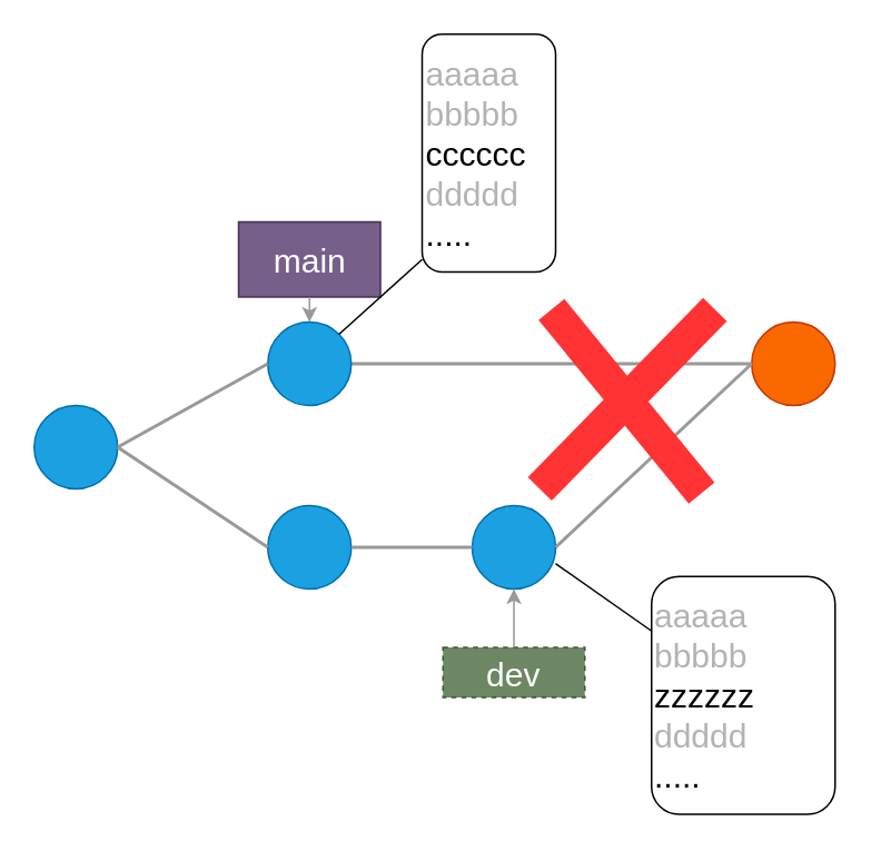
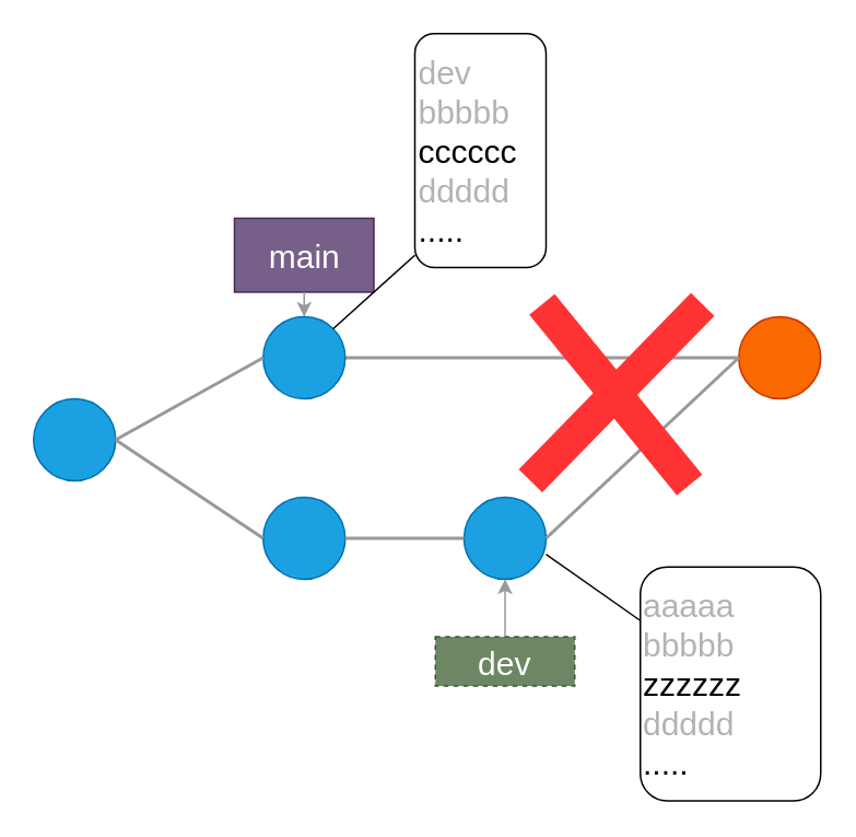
  <mxCell id="0" />
  <mxCell id="1" parent="0" />
  <mxCell id="2" value="" style="ellipse;whiteSpace=wrap;html=1;aspect=fixed;fontColor=#000000;strokeColor=#C73500;fillColor=#fa6800;" parent="1" vertex="1"><mxGeometry x="450" y="192.5" width="50" height="50" as="geometry" /></mxCell>
  <mxCell id="3" value="" style="endArrow=none;html=1;exitX=1;exitY=0.5;exitDx=0;exitDy=0;strokeWidth=2;entryX=0;entryY=0.5;entryDx=0;entryDy=0;strokeColor=#999999;" parent="1" source="13" target="2" edge="1"><mxGeometry width="50" height="50" relative="1" as="geometry"><mxPoint x="130" y="312.5" as="sourcePoint" /><mxPoint x="220" y="347.5" as="targetPoint" /></mxGeometry></mxCell>
  <mxCell id="4" value="" style="ellipse;whiteSpace=wrap;html=1;aspect=fixed;fillColor=#1ba1e2;fontColor=#ffffff;strokeColor=#006EAF;" parent="1" vertex="1"><mxGeometry x="20" y="242.5" width="50" height="50" as="geometry" /></mxCell>
  <mxCell id="5" value="" style="ellipse;whiteSpace=wrap;html=1;aspect=fixed;fillColor=#1ba1e2;fontColor=#ffffff;strokeColor=#006EAF;" parent="1" vertex="1"><mxGeometry x="160" y="302.5" width="50" height="50" as="geometry" /></mxCell>
  <mxCell id="6" value="" style="ellipse;whiteSpace=wrap;html=1;aspect=fixed;fillColor=#1ba1e2;fontColor=#ffffff;strokeColor=#006EAF;" parent="1" vertex="1"><mxGeometry x="282.5" y="302.5" width="50" height="50" as="geometry" /></mxCell>
  <mxCell id="7" value="" style="endArrow=none;html=1;exitX=1;exitY=0.5;exitDx=0;exitDy=0;entryX=0;entryY=0.5;entryDx=0;entryDy=0;strokeColor=#999999;strokeWidth=2;" parent="1" source="4" target="5" edge="1"><mxGeometry width="50" height="50" relative="1" as="geometry"><mxPoint x="200" y="372.5" as="sourcePoint" /><mxPoint x="150" y="267.5" as="targetPoint" /></mxGeometry></mxCell>
  <mxCell id="8" value="" style="endArrow=none;html=1;entryX=0;entryY=0.5;entryDx=0;entryDy=0;exitX=1;exitY=0.5;exitDx=0;exitDy=0;strokeColor=#999999;strokeWidth=2;" parent="1" source="5" target="6" edge="1"><mxGeometry width="50" height="50" relative="1" as="geometry"><mxPoint x="120" y="372.5" as="sourcePoint" /><mxPoint x="170" y="322.5" as="targetPoint" /></mxGeometry></mxCell>
  <mxCell id="9" value="main" style="rounded=1;whiteSpace=wrap;html=1;fillColor=#76608a;strokeColor=#432D57;fontColor=#ffffff;fontSize=20;arcSize=0;" parent="1" vertex="1"><mxGeometry x="142.5" y="132.5" width="85" height="45" as="geometry" /></mxCell>
  <mxCell id="10" value="" style="endArrow=classic;html=1;fontSize=20;exitX=0.5;exitY=1;exitDx=0;exitDy=0;entryX=0.5;entryY=0;entryDx=0;entryDy=0;strokeColor=#999999;" parent="1" source="9" edge="1"><mxGeometry width="50" height="50" relative="1" as="geometry"><mxPoint x="150" y="182.5" as="sourcePoint" /><mxPoint x="185" y="192.5" as="targetPoint" /></mxGeometry></mxCell>
  <mxCell id="11" value="dev" style="rounded=1;whiteSpace=wrap;html=1;fillColor=#6d8764;strokeColor=#3A5431;fontColor=#ffffff;fontSize=20;arcSize=0;dashed=1;" parent="1" vertex="1"><mxGeometry x="265" y="387.5" width="85" height="30" as="geometry" /></mxCell>
  <mxCell id="12" value="" style="endArrow=classic;html=1;fontSize=20;exitX=0.5;exitY=0;exitDx=0;exitDy=0;strokeColor=#999999;entryX=0.5;entryY=1;entryDx=0;entryDy=0;" parent="1" source="11" edge="1"><mxGeometry width="50" height="50" relative="1" as="geometry"><mxPoint x="390" y="382.5" as="sourcePoint" /><mxPoint x="307.5" y="352.5" as="targetPoint" /></mxGeometry></mxCell>
  <mxCell id="13" value="" style="ellipse;whiteSpace=wrap;html=1;aspect=fixed;fillColor=#1ba1e2;fontColor=#ffffff;strokeColor=#006EAF;" parent="1" vertex="1"><mxGeometry x="160" y="192.5" width="50" height="50" as="geometry" /></mxCell>
  <mxCell id="14" value="" style="endArrow=none;html=1;exitX=0;exitY=0.5;exitDx=0;exitDy=0;entryX=1;entryY=0.5;entryDx=0;entryDy=0;strokeColor=#999999;strokeWidth=2;" parent="1" source="13" target="4" edge="1"><mxGeometry width="50" height="50" relative="1" as="geometry"><mxPoint x="280" y="302.5" as="sourcePoint" /><mxPoint x="70" y="272.5" as="targetPoint" /></mxGeometry></mxCell>
  <mxCell id="15" value="" style="endArrow=none;html=1;exitX=1;exitY=0.5;exitDx=0;exitDy=0;strokeWidth=2;entryX=0;entryY=0.5;entryDx=0;entryDy=0;strokeColor=#999999;" parent="1" source="6" target="2" edge="1"><mxGeometry width="50" height="50" relative="1" as="geometry"><mxPoint x="220" y="227.5" as="sourcePoint" /><mxPoint x="460" y="227.5" as="targetPoint" /></mxGeometry></mxCell>
  <mxCell id="16" value="" style="endArrow=none;html=1;strokeWidth=20;fillColor=#a20025;strokeColor=#FF3333;" edge="1" parent="1"><mxGeometry width="50" height="50" relative="1" as="geometry"><mxPoint x="420" y="295" as="sourcePoint" /><mxPoint x="330" y="185" as="targetPoint" /></mxGeometry></mxCell>
  <mxCell id="17" value="" style="endArrow=none;html=1;strokeWidth=20;fillColor=#a20025;strokeColor=#FF3333;" edge="1" parent="1"><mxGeometry width="50" height="50" relative="1" as="geometry"><mxPoint x="428" y="185" as="sourcePoint" /><mxPoint x="323" y="292.5" as="targetPoint" /></mxGeometry></mxCell>
- <mxCell id="18" value="&lt;span style=&quot;font-size: 20px&quot;&gt;&lt;font color=&quot;#b3b3b3&quot;&gt;aaaaa&lt;br&gt;bbbbb&lt;br&gt;&lt;/font&gt;&lt;font color=&quot;#000000&quot;&gt;cccccc&lt;/font&gt;&lt;br&gt;&lt;font color=&quot;#b3b3b3&quot;&gt;ddddd&lt;/font&gt;&lt;br&gt;&lt;font color=&quot;#000000&quot;&gt;.....&lt;/font&gt;&lt;br&gt;&lt;/span&gt;" style="rounded=1;whiteSpace=wrap;html=1;fillColor=none;strokeColor=#000000;align=left;" vertex="1" parent="1"><mxGeometry x="252.5" y="20" width="80" height="142.5" as="geometry" /></mxCell>
+ <mxCell id="18" value="&lt;span style=&quot;font-size: 20px&quot;&gt;&lt;font color=&quot;#b3b3b3&quot;&gt;dev&lt;br&gt;bbbbb&lt;br&gt;&lt;/font&gt;&lt;font color=&quot;#000000&quot;&gt;cccccc&lt;/font&gt;&lt;br&gt;&lt;font color=&quot;#b3b3b3&quot;&gt;ddddd&lt;/font&gt;&lt;br&gt;&lt;font color=&quot;#000000&quot;&gt;.....&lt;/font&gt;&lt;br&gt;&lt;/span&gt;" style="rounded=1;whiteSpace=wrap;html=1;fillColor=none;strokeColor=#000000;align=left;" vertex="1" parent="1"><mxGeometry x="252.5" y="20" width="80" height="142.5" as="geometry" /></mxCell>
  <mxCell id="19" value="" style="endArrow=none;html=1;fontSize=20;fontColor=#000000;strokeColor=#000000;strokeWidth=1;rounded=0;exitX=1;exitY=0;exitDx=0;exitDy=0;" edge="1" parent="1" source="13"><mxGeometry width="50" height="50" relative="1" as="geometry"><mxPoint x="202.5" y="205" as="sourcePoint" /><mxPoint x="252.5" y="155" as="targetPoint" /></mxGeometry></mxCell>
  <mxCell id="20" value="&lt;span style=&quot;font-size: 20px&quot;&gt;&lt;font color=&quot;#b3b3b3&quot;&gt;aaaaa&lt;br&gt;bbbbb&lt;br&gt;&lt;/font&gt;&lt;font color=&quot;#000000&quot;&gt;zzzzzz&lt;/font&gt;&lt;br&gt;&lt;font color=&quot;#b3b3b3&quot;&gt;ddddd&lt;/font&gt;&lt;br&gt;&lt;font color=&quot;#000000&quot;&gt;.....&lt;/font&gt;&lt;br&gt;&lt;/span&gt;" style="rounded=1;whiteSpace=wrap;html=1;fillColor=none;strokeColor=#000000;align=left;" vertex="1" parent="1"><mxGeometry x="390" y="345" width="110" height="142.5" as="geometry" /></mxCell>
  <mxCell id="21" value="" style="endArrow=none;html=1;fontSize=20;fontColor=#000000;strokeColor=#000000;strokeWidth=1;rounded=0;exitX=1;exitY=0;exitDx=0;exitDy=0;" edge="1" parent="1" target="20"><mxGeometry width="50" height="50" relative="1" as="geometry"><mxPoint x="332.498" y="337.322" as="sourcePoint" /><mxPoint x="382.32" y="292.5" as="targetPoint" /></mxGeometry></mxCell>
